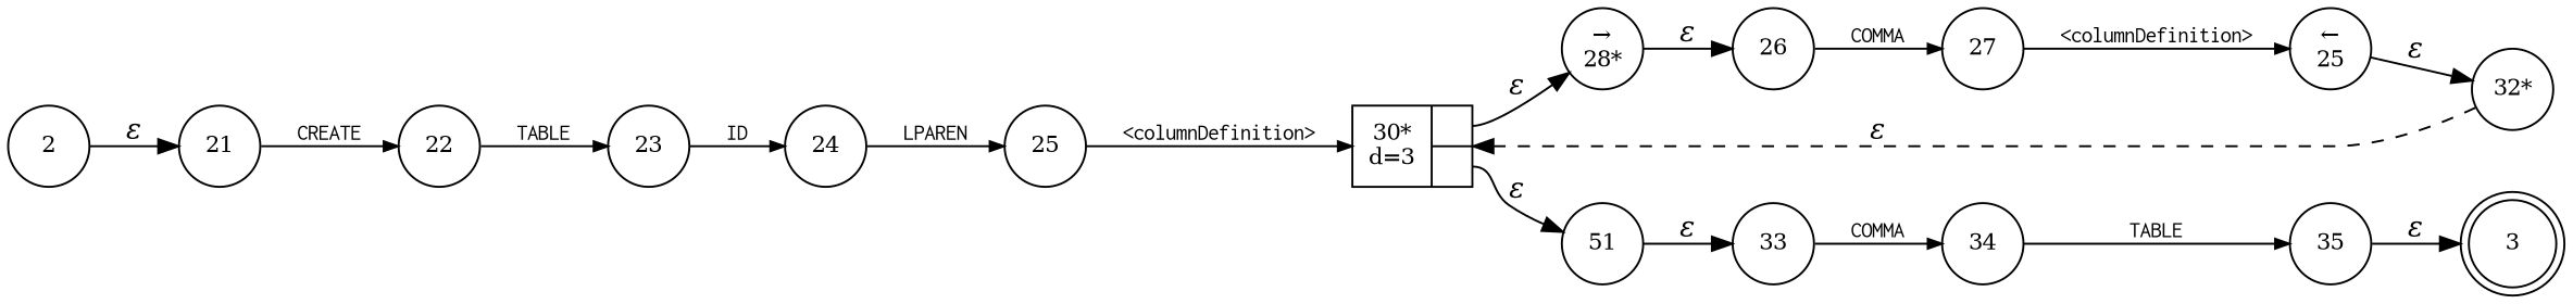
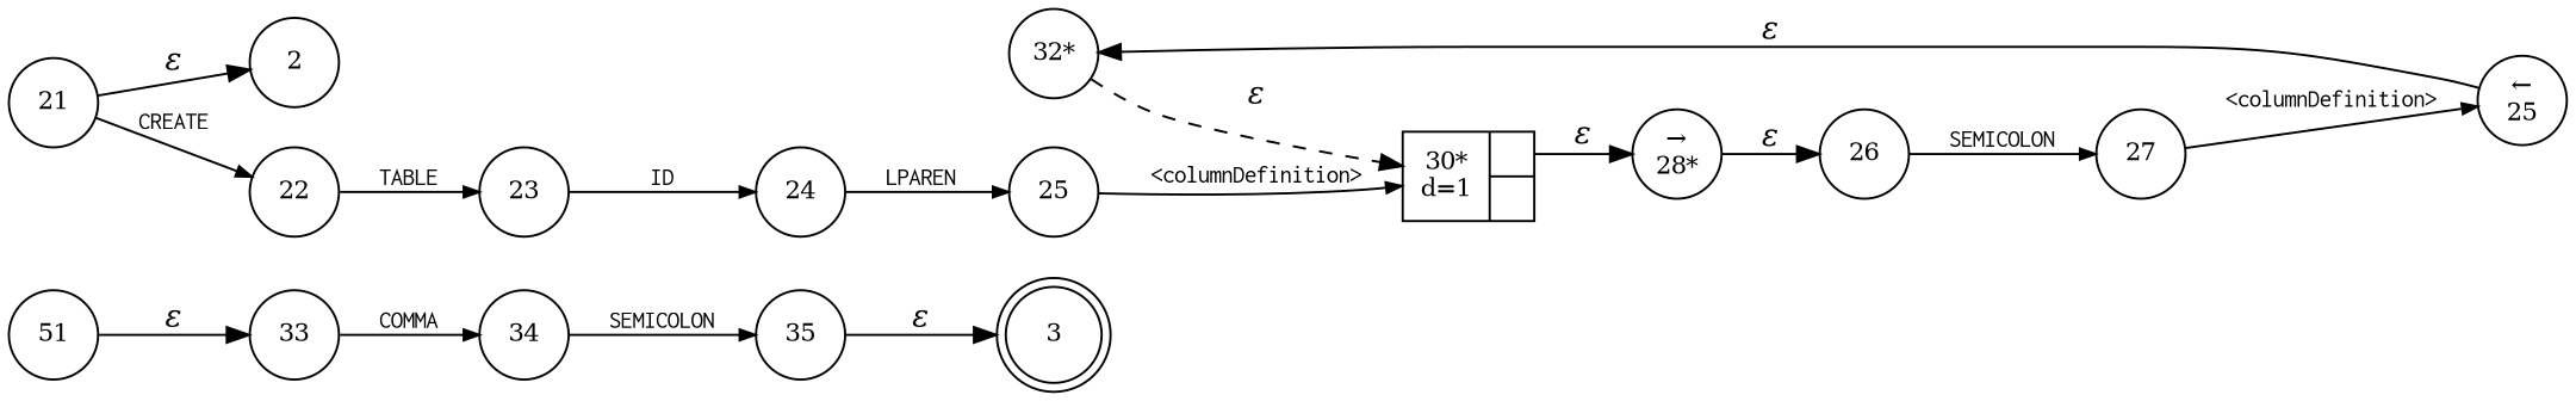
  digraph {
    rankdir=LR
    node [fixedsize=true fontsize=11 shape=circle peripheries=1]
    edge [fontname=Courier arrowhead=normal arrowsize=.7 fontsize=11]
    n1 [label=3 shape=doublecircle width=.6 peripheries=""]
    n2 [label="32*" width=.55]
-   n3 [fixedsize=false label="{30*\nd=3|{<p0>|<p1>}}" shape=record]
+   n3 [fixedsize=false label="{30*\nd=1|{<p0>|<p1>}}" shape=record]
    n4 [label="&rarr;\n28*" width=.55]
    n5 [label=51 width=.55]
    n6 [label=33 width=.55]
    n7 [label=34 width=.55]
    n8 [label=35 width=.55]
    n9 [label=2 width=.55]
    n10 [label=21 width=.55]
    n11 [label=22 width=.55]
    n12 [label=23 width=.55]
    n13 [label=24 width=.55]
    n14 [label=25 width=.55]
    n15 [label=26 width=.55]
    n16 [label=27 width=.55]
    n17 [label="&larr;\n25" width=.55]
    n2 -> n3 [fontname="Times-Italic" label="&epsilon;" style=dashed arrowhead="" arrowsize="" fontsize=""]
    n3 -> n4 [fontname="Times-Italic" label="&epsilon;" tailport=p0 arrowhead="" arrowsize="" fontsize=""]
-   n3 -> n5 [fontname="Times-Italic" label="&epsilon;" tailport=p1 arrowhead="" arrowsize="" fontsize=""]
    n4 -> n15 [fontname="Times-Italic" label="&epsilon;" arrowhead="" arrowsize="" fontsize=""]
    n5 -> n6 [fontname="Times-Italic" label="&epsilon;" arrowhead="" arrowsize="" fontsize=""]
    n6 -> n7 [label=COMMA]
-   n7 -> n8 [label=TABLE]
+   n7 -> n8 [label=SEMICOLON]
    n8 -> n1 [fontname="Times-Italic" label="&epsilon;" arrowhead="" arrowsize="" fontsize=""]
-   n9 -> n10 [fontname="Times-Italic" label="&epsilon;" arrowhead="" arrowsize="" fontsize=""]
+   n10 -> n9 [fontname="Times-Italic" label="&epsilon;" arrowhead="" arrowsize="" fontsize=""]
    n10 -> n11 [label=CREATE]
    n11 -> n12 [label=TABLE]
    n12 -> n13 [label=ID]
    n13 -> n14 [label=LPAREN]
    n14 -> n3 [label="<columnDefinition>"]
-   n15 -> n16 [label=COMMA]
+   n15 -> n16 [label=SEMICOLON]
    n16 -> n17 [label="<columnDefinition>"]
    n17 -> n2 [fontname="Times-Italic" label="&epsilon;" arrowhead="" arrowsize="" fontsize=""]
  }
